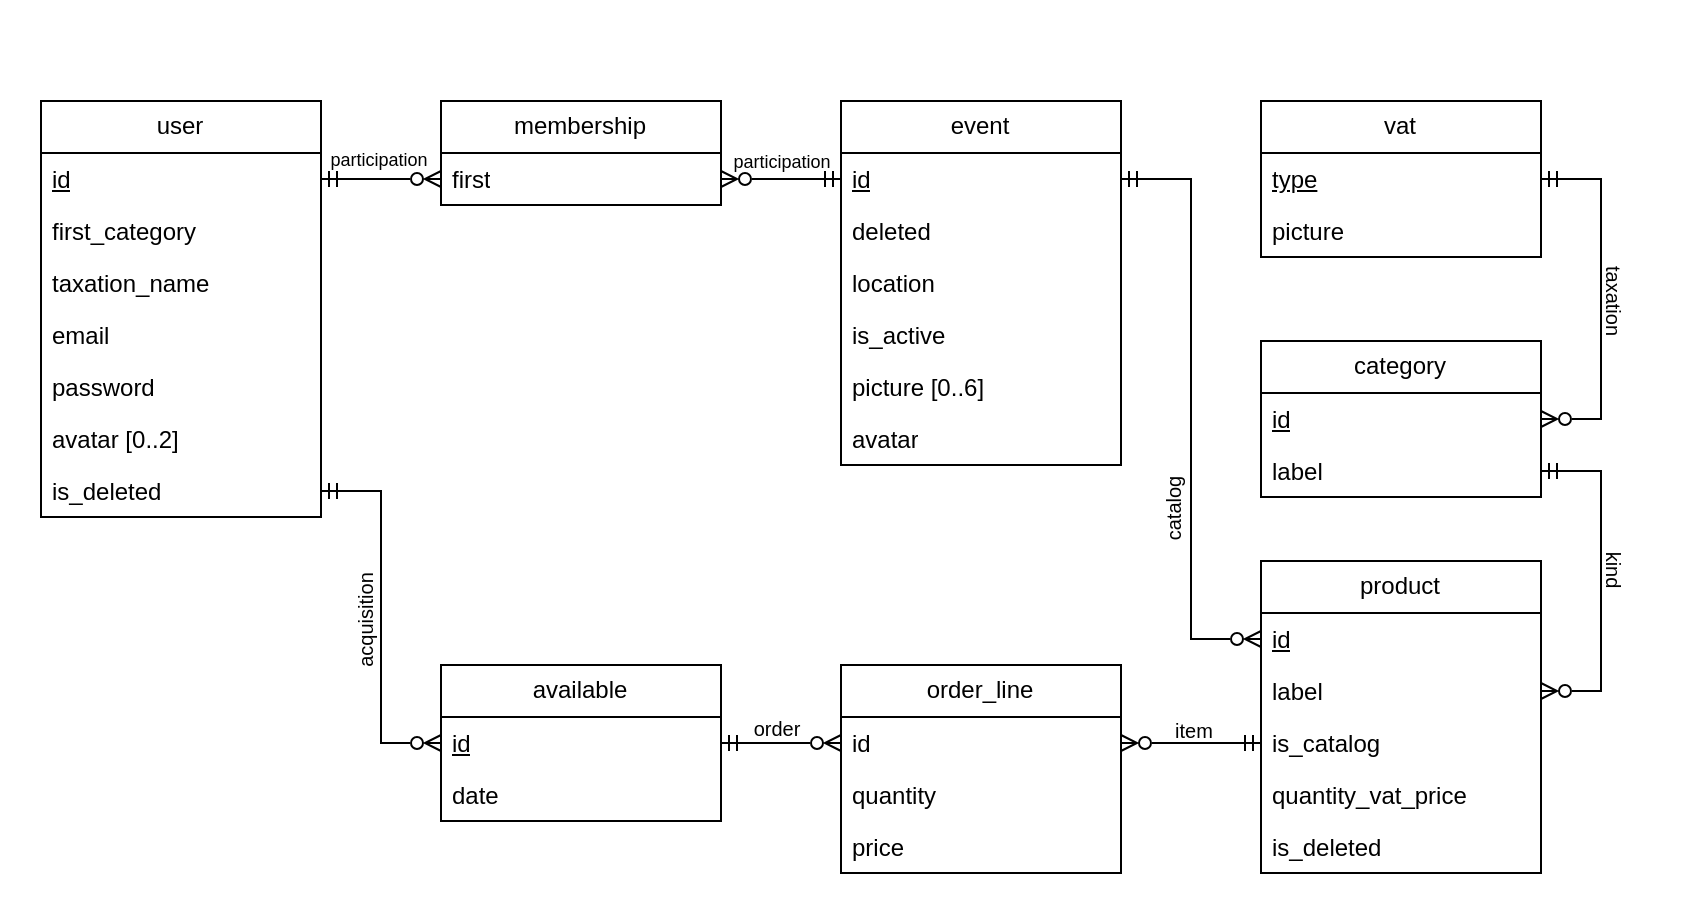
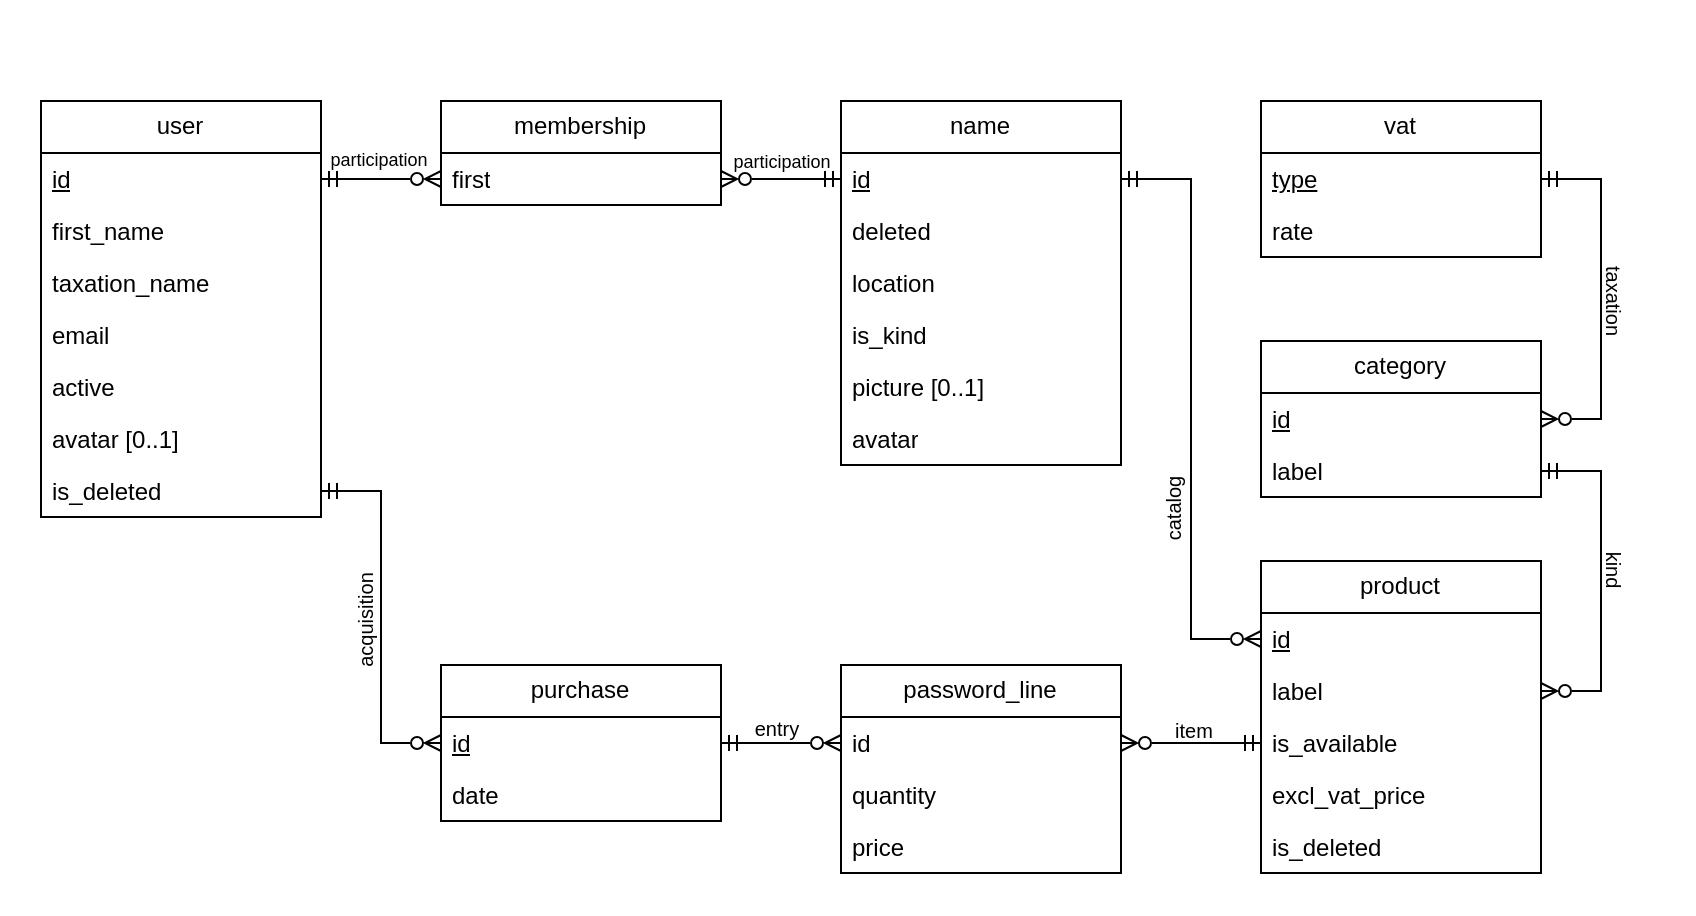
  <mxCell id="0" />
  <mxCell id="1" parent="0" />
  <mxCell id="2" value="user" style="swimlane;fontStyle=0;childLayout=stackLayout;horizontal=1;startSize=26;fillColor=none;horizontalStack=0;resizeParent=1;resizeParentMax=0;resizeLast=0;collapsible=1;marginBottom=0;whiteSpace=wrap;html=1;" parent="1" vertex="1"><mxGeometry x="20" y="50" width="140" height="208" as="geometry" /></mxCell>
  <mxCell id="3" value="id" style="text;strokeColor=none;fillColor=none;align=left;verticalAlign=top;spacingLeft=4;spacingRight=4;overflow=hidden;rotatable=0;points=[[0,0.5],[1,0.5]];portConstraint=eastwest;whiteSpace=wrap;html=1;fontStyle=4" parent="2" vertex="1"><mxGeometry y="26" width="140" height="26" as="geometry" /></mxCell>
- <mxCell id="4" value="first_category" style="text;strokeColor=none;fillColor=none;align=left;verticalAlign=top;spacingLeft=4;spacingRight=4;overflow=hidden;rotatable=0;points=[[0,0.5],[1,0.5]];portConstraint=eastwest;whiteSpace=wrap;html=1;" parent="2" vertex="1"><mxGeometry y="52" width="140" height="26" as="geometry" /></mxCell>
+ <mxCell id="4" value="first_name" style="text;strokeColor=none;fillColor=none;align=left;verticalAlign=top;spacingLeft=4;spacingRight=4;overflow=hidden;rotatable=0;points=[[0,0.5],[1,0.5]];portConstraint=eastwest;whiteSpace=wrap;html=1;" parent="2" vertex="1"><mxGeometry y="52" width="140" height="26" as="geometry" /></mxCell>
  <mxCell id="5" value="taxation_name" style="text;strokeColor=none;fillColor=none;align=left;verticalAlign=top;spacingLeft=4;spacingRight=4;overflow=hidden;rotatable=0;points=[[0,0.5],[1,0.5]];portConstraint=eastwest;whiteSpace=wrap;html=1;" parent="2" vertex="1"><mxGeometry y="78" width="140" height="26" as="geometry" /></mxCell>
  <mxCell id="6" value="email" style="text;strokeColor=none;fillColor=none;align=left;verticalAlign=top;spacingLeft=4;spacingRight=4;overflow=hidden;rotatable=0;points=[[0,0.5],[1,0.5]];portConstraint=eastwest;whiteSpace=wrap;html=1;" parent="2" vertex="1"><mxGeometry y="104" width="140" height="26" as="geometry" /></mxCell>
- <mxCell id="7" value="password" style="text;strokeColor=none;fillColor=none;align=left;verticalAlign=top;spacingLeft=4;spacingRight=4;overflow=hidden;rotatable=0;points=[[0,0.5],[1,0.5]];portConstraint=eastwest;whiteSpace=wrap;html=1;" parent="2" vertex="1"><mxGeometry y="130" width="140" height="26" as="geometry" /></mxCell>
- <mxCell id="8" value="avatar [0..2]" style="text;strokeColor=none;fillColor=none;align=left;verticalAlign=top;spacingLeft=4;spacingRight=4;overflow=hidden;rotatable=0;points=[[0,0.5],[1,0.5]];portConstraint=eastwest;whiteSpace=wrap;html=1;" parent="2" vertex="1"><mxGeometry y="156" width="140" height="26" as="geometry" /></mxCell>
+ <mxCell id="7" value="active" style="text;strokeColor=none;fillColor=none;align=left;verticalAlign=top;spacingLeft=4;spacingRight=4;overflow=hidden;rotatable=0;points=[[0,0.5],[1,0.5]];portConstraint=eastwest;whiteSpace=wrap;html=1;" parent="2" vertex="1"><mxGeometry y="130" width="140" height="26" as="geometry" /></mxCell>
+ <mxCell id="8" value="avatar [0..1]" style="text;strokeColor=none;fillColor=none;align=left;verticalAlign=top;spacingLeft=4;spacingRight=4;overflow=hidden;rotatable=0;points=[[0,0.5],[1,0.5]];portConstraint=eastwest;whiteSpace=wrap;html=1;" parent="2" vertex="1"><mxGeometry y="156" width="140" height="26" as="geometry" /></mxCell>
  <mxCell id="9" value="is_deleted" style="text;strokeColor=none;fillColor=none;align=left;verticalAlign=top;spacingLeft=4;spacingRight=4;overflow=hidden;rotatable=0;points=[[0,0.5],[1,0.5]];portConstraint=eastwest;whiteSpace=wrap;html=1;" parent="2" vertex="1"><mxGeometry y="182" width="140" height="26" as="geometry" /></mxCell>
- <mxCell id="10" value="event" style="swimlane;fontStyle=0;childLayout=stackLayout;horizontal=1;startSize=26;fillColor=none;horizontalStack=0;resizeParent=1;resizeParentMax=0;resizeLast=0;collapsible=1;marginBottom=0;whiteSpace=wrap;html=1;" parent="1" vertex="1"><mxGeometry x="420" y="50" width="140" height="182" as="geometry" /></mxCell>
+ <mxCell id="10" value="name" style="swimlane;fontStyle=0;childLayout=stackLayout;horizontal=1;startSize=26;fillColor=none;horizontalStack=0;resizeParent=1;resizeParentMax=0;resizeLast=0;collapsible=1;marginBottom=0;whiteSpace=wrap;html=1;" parent="1" vertex="1"><mxGeometry x="420" y="50" width="140" height="182" as="geometry" /></mxCell>
  <mxCell id="11" value="id" style="text;strokeColor=none;fillColor=none;align=left;verticalAlign=top;spacingLeft=4;spacingRight=4;overflow=hidden;rotatable=0;points=[[0,0.5],[1,0.5]];portConstraint=eastwest;whiteSpace=wrap;html=1;fontStyle=4" parent="10" vertex="1"><mxGeometry y="26" width="140" height="26" as="geometry" /></mxCell>
  <mxCell id="12" value="deleted" style="text;strokeColor=none;fillColor=none;align=left;verticalAlign=top;spacingLeft=4;spacingRight=4;overflow=hidden;rotatable=0;points=[[0,0.5],[1,0.5]];portConstraint=eastwest;whiteSpace=wrap;html=1;" parent="10" vertex="1"><mxGeometry y="52" width="140" height="26" as="geometry" /></mxCell>
  <mxCell id="13" value="location" style="text;strokeColor=none;fillColor=none;align=left;verticalAlign=top;spacingLeft=4;spacingRight=4;overflow=hidden;rotatable=0;points=[[0,0.5],[1,0.5]];portConstraint=eastwest;whiteSpace=wrap;html=1;" parent="10" vertex="1"><mxGeometry y="78" width="140" height="26" as="geometry" /></mxCell>
- <mxCell id="14" value="is_active" style="text;strokeColor=none;fillColor=none;align=left;verticalAlign=top;spacingLeft=4;spacingRight=4;overflow=hidden;rotatable=0;points=[[0,0.5],[1,0.5]];portConstraint=eastwest;whiteSpace=wrap;html=1;" parent="10" vertex="1"><mxGeometry y="104" width="140" height="26" as="geometry" /></mxCell>
- <mxCell id="15" value="picture [0..6]" style="text;strokeColor=none;fillColor=none;align=left;verticalAlign=top;spacingLeft=4;spacingRight=4;overflow=hidden;rotatable=0;points=[[0,0.5],[1,0.5]];portConstraint=eastwest;whiteSpace=wrap;html=1;" parent="10" vertex="1"><mxGeometry y="130" width="140" height="26" as="geometry" /></mxCell>
+ <mxCell id="14" value="is_kind" style="text;strokeColor=none;fillColor=none;align=left;verticalAlign=top;spacingLeft=4;spacingRight=4;overflow=hidden;rotatable=0;points=[[0,0.5],[1,0.5]];portConstraint=eastwest;whiteSpace=wrap;html=1;" parent="10" vertex="1"><mxGeometry y="104" width="140" height="26" as="geometry" /></mxCell>
+ <mxCell id="15" value="picture [0..1]" style="text;strokeColor=none;fillColor=none;align=left;verticalAlign=top;spacingLeft=4;spacingRight=4;overflow=hidden;rotatable=0;points=[[0,0.5],[1,0.5]];portConstraint=eastwest;whiteSpace=wrap;html=1;" parent="10" vertex="1"><mxGeometry y="130" width="140" height="26" as="geometry" /></mxCell>
  <mxCell id="16" value="avatar" style="text;strokeColor=none;fillColor=none;align=left;verticalAlign=top;spacingLeft=4;spacingRight=4;overflow=hidden;rotatable=0;points=[[0,0.5],[1,0.5]];portConstraint=eastwest;whiteSpace=wrap;html=1;" vertex="1" parent="10"><mxGeometry y="156" width="140" height="26" as="geometry" /></mxCell>
- <mxCell id="17" value="available" style="swimlane;fontStyle=0;childLayout=stackLayout;horizontal=1;startSize=26;fillColor=none;horizontalStack=0;resizeParent=1;resizeParentMax=0;resizeLast=0;collapsible=1;marginBottom=0;whiteSpace=wrap;html=1;" parent="1" vertex="1"><mxGeometry x="220" y="332" width="140" height="78" as="geometry" /></mxCell>
+ <mxCell id="17" value="purchase" style="swimlane;fontStyle=0;childLayout=stackLayout;horizontal=1;startSize=26;fillColor=none;horizontalStack=0;resizeParent=1;resizeParentMax=0;resizeLast=0;collapsible=1;marginBottom=0;whiteSpace=wrap;html=1;" parent="1" vertex="1"><mxGeometry x="220" y="332" width="140" height="78" as="geometry" /></mxCell>
  <mxCell id="18" value="id" style="text;strokeColor=none;fillColor=none;align=left;verticalAlign=top;spacingLeft=4;spacingRight=4;overflow=hidden;rotatable=0;points=[[0,0.5],[1,0.5]];portConstraint=eastwest;whiteSpace=wrap;html=1;fontStyle=4" parent="17" vertex="1"><mxGeometry y="26" width="140" height="26" as="geometry" /></mxCell>
  <mxCell id="19" value="date" style="text;strokeColor=none;fillColor=none;align=left;verticalAlign=top;spacingLeft=4;spacingRight=4;overflow=hidden;rotatable=0;points=[[0,0.5],[1,0.5]];portConstraint=eastwest;whiteSpace=wrap;html=1;" parent="17" vertex="1"><mxGeometry y="52" width="140" height="26" as="geometry" /></mxCell>
  <mxCell id="20" value="product" style="swimlane;fontStyle=0;childLayout=stackLayout;horizontal=1;startSize=26;fillColor=none;horizontalStack=0;resizeParent=1;resizeParentMax=0;resizeLast=0;collapsible=1;marginBottom=0;whiteSpace=wrap;html=1;" parent="1" vertex="1"><mxGeometry x="630" y="280" width="140" height="156" as="geometry" /></mxCell>
  <mxCell id="21" value="id" style="text;strokeColor=none;fillColor=none;align=left;verticalAlign=top;spacingLeft=4;spacingRight=4;overflow=hidden;rotatable=0;points=[[0,0.5],[1,0.5]];portConstraint=eastwest;whiteSpace=wrap;html=1;fontStyle=4" parent="20" vertex="1"><mxGeometry y="26" width="140" height="26" as="geometry" /></mxCell>
  <mxCell id="22" value="label" style="text;strokeColor=none;fillColor=none;align=left;verticalAlign=top;spacingLeft=4;spacingRight=4;overflow=hidden;rotatable=0;points=[[0,0.5],[1,0.5]];portConstraint=eastwest;whiteSpace=wrap;html=1;" parent="20" vertex="1"><mxGeometry y="52" width="140" height="26" as="geometry" /></mxCell>
- <mxCell id="23" value="is_catalog" style="text;strokeColor=none;fillColor=none;align=left;verticalAlign=top;spacingLeft=4;spacingRight=4;overflow=hidden;rotatable=0;points=[[0,0.5],[1,0.5]];portConstraint=eastwest;whiteSpace=wrap;html=1;" parent="20" vertex="1"><mxGeometry y="78" width="140" height="26" as="geometry" /></mxCell>
- <mxCell id="24" value="quantity_vat_price" style="text;strokeColor=none;fillColor=none;align=left;verticalAlign=top;spacingLeft=4;spacingRight=4;overflow=hidden;rotatable=0;points=[[0,0.5],[1,0.5]];portConstraint=eastwest;whiteSpace=wrap;html=1;" parent="20" vertex="1"><mxGeometry y="104" width="140" height="26" as="geometry" /></mxCell>
+ <mxCell id="23" value="is_available" style="text;strokeColor=none;fillColor=none;align=left;verticalAlign=top;spacingLeft=4;spacingRight=4;overflow=hidden;rotatable=0;points=[[0,0.5],[1,0.5]];portConstraint=eastwest;whiteSpace=wrap;html=1;" parent="20" vertex="1"><mxGeometry y="78" width="140" height="26" as="geometry" /></mxCell>
+ <mxCell id="24" value="excl_vat_price" style="text;strokeColor=none;fillColor=none;align=left;verticalAlign=top;spacingLeft=4;spacingRight=4;overflow=hidden;rotatable=0;points=[[0,0.5],[1,0.5]];portConstraint=eastwest;whiteSpace=wrap;html=1;" parent="20" vertex="1"><mxGeometry y="104" width="140" height="26" as="geometry" /></mxCell>
  <mxCell id="25" value="is_deleted" style="text;strokeColor=none;fillColor=none;align=left;verticalAlign=top;spacingLeft=4;spacingRight=4;overflow=hidden;rotatable=0;points=[[0,0.5],[1,0.5]];portConstraint=eastwest;whiteSpace=wrap;html=1;" parent="20" vertex="1"><mxGeometry y="130" width="140" height="26" as="geometry" /></mxCell>
  <mxCell id="26" value="category" style="swimlane;fontStyle=0;childLayout=stackLayout;horizontal=1;startSize=26;fillColor=none;horizontalStack=0;resizeParent=1;resizeParentMax=0;resizeLast=0;collapsible=1;marginBottom=0;whiteSpace=wrap;html=1;" parent="1" vertex="1"><mxGeometry x="630" y="170" width="140" height="78" as="geometry" /></mxCell>
  <mxCell id="27" value="id" style="text;strokeColor=none;fillColor=none;align=left;verticalAlign=top;spacingLeft=4;spacingRight=4;overflow=hidden;rotatable=0;points=[[0,0.5],[1,0.5]];portConstraint=eastwest;whiteSpace=wrap;html=1;fontStyle=4" parent="26" vertex="1"><mxGeometry y="26" width="140" height="26" as="geometry" /></mxCell>
  <mxCell id="28" value="label" style="text;strokeColor=none;fillColor=none;align=left;verticalAlign=top;spacingLeft=4;spacingRight=4;overflow=hidden;rotatable=0;points=[[0,0.5],[1,0.5]];portConstraint=eastwest;whiteSpace=wrap;html=1;" parent="26" vertex="1"><mxGeometry y="52" width="140" height="26" as="geometry" /></mxCell>
  <mxCell id="29" value="vat" style="swimlane;fontStyle=0;childLayout=stackLayout;horizontal=1;startSize=26;fillColor=none;horizontalStack=0;resizeParent=1;resizeParentMax=0;resizeLast=0;collapsible=1;marginBottom=0;whiteSpace=wrap;html=1;" parent="1" vertex="1"><mxGeometry x="630" y="50" width="140" height="78" as="geometry" /></mxCell>
  <mxCell id="30" value="type" style="text;strokeColor=none;fillColor=none;align=left;verticalAlign=top;spacingLeft=4;spacingRight=4;overflow=hidden;rotatable=0;points=[[0,0.5],[1,0.5]];portConstraint=eastwest;whiteSpace=wrap;html=1;fontStyle=4" parent="29" vertex="1"><mxGeometry y="26" width="140" height="26" as="geometry" /></mxCell>
- <mxCell id="31" value="picture" style="text;strokeColor=none;fillColor=none;align=left;verticalAlign=top;spacingLeft=4;spacingRight=4;overflow=hidden;rotatable=0;points=[[0,0.5],[1,0.5]];portConstraint=eastwest;whiteSpace=wrap;html=1;" parent="29" vertex="1"><mxGeometry y="52" width="140" height="26" as="geometry" /></mxCell>
+ <mxCell id="31" value="rate" style="text;strokeColor=none;fillColor=none;align=left;verticalAlign=top;spacingLeft=4;spacingRight=4;overflow=hidden;rotatable=0;points=[[0,0.5],[1,0.5]];portConstraint=eastwest;whiteSpace=wrap;html=1;" parent="29" vertex="1"><mxGeometry y="52" width="140" height="26" as="geometry" /></mxCell>
  <mxCell id="32" style="edgeStyle=orthogonalEdgeStyle;rounded=0;orthogonalLoop=1;jettySize=auto;html=1;exitX=1;exitY=0.5;exitDx=0;exitDy=0;entryX=0;entryY=0.5;entryDx=0;entryDy=0;startArrow=ERzeroToMany;startFill=0;endArrow=ERmandOne;endFill=0;" parent="1" source="48" target="11" edge="1"><mxGeometry relative="1" as="geometry" /></mxCell>
  <mxCell id="33" style="edgeStyle=orthogonalEdgeStyle;rounded=0;orthogonalLoop=1;jettySize=auto;html=1;exitX=1;exitY=0.5;exitDx=0;exitDy=0;entryX=0;entryY=0.5;entryDx=0;entryDy=0;startArrow=ERmandOne;startFill=0;endArrow=ERzeroToMany;endFill=0;" parent="1" source="3" target="48" edge="1"><mxGeometry relative="1" as="geometry" /></mxCell>
  <mxCell id="34" style="edgeStyle=orthogonalEdgeStyle;rounded=0;orthogonalLoop=1;jettySize=auto;html=1;exitX=0;exitY=0.5;exitDx=0;exitDy=0;entryX=1;entryY=0.5;entryDx=0;entryDy=0;endArrow=ERmandOne;endFill=0;startArrow=ERzeroToMany;startFill=0;" parent="1" source="21" target="11" edge="1"><mxGeometry relative="1" as="geometry" /></mxCell>
  <mxCell id="35" style="edgeStyle=orthogonalEdgeStyle;rounded=0;orthogonalLoop=1;jettySize=auto;html=1;exitX=1;exitY=0.5;exitDx=0;exitDy=0;entryX=1;entryY=0.5;entryDx=0;entryDy=0;endArrow=ERmandOne;endFill=0;startArrow=ERzeroToMany;startFill=0;" parent="1" source="22" target="28" edge="1"><mxGeometry relative="1" as="geometry"><Array as="points"><mxPoint x="800" y="345" /><mxPoint x="800" y="235" /></Array></mxGeometry></mxCell>
  <mxCell id="36" style="edgeStyle=orthogonalEdgeStyle;rounded=0;orthogonalLoop=1;jettySize=auto;html=1;exitX=1;exitY=0.5;exitDx=0;exitDy=0;entryX=1;entryY=0.5;entryDx=0;entryDy=0;startArrow=ERzeroToMany;startFill=0;endArrow=ERmandOne;endFill=0;" parent="1" source="27" target="30" edge="1"><mxGeometry relative="1" as="geometry"><Array as="points"><mxPoint x="800" y="209" /><mxPoint x="800" y="89" /></Array></mxGeometry></mxCell>
  <mxCell id="37" style="edgeStyle=orthogonalEdgeStyle;rounded=0;orthogonalLoop=1;jettySize=auto;html=1;exitX=0;exitY=0.5;exitDx=0;exitDy=0;entryX=1;entryY=0.5;entryDx=0;entryDy=0;startArrow=ERmandOne;startFill=0;endArrow=ERzeroToMany;endFill=0;" parent="1" source="23" target="43" edge="1"><mxGeometry relative="1" as="geometry" /></mxCell>
  <mxCell id="38" style="edgeStyle=orthogonalEdgeStyle;rounded=0;orthogonalLoop=1;jettySize=auto;html=1;exitX=1;exitY=0.5;exitDx=0;exitDy=0;entryX=0;entryY=0.5;entryDx=0;entryDy=0;startArrow=ERmandOne;startFill=0;endArrow=ERzeroToMany;endFill=0;" parent="1" source="18" target="43" edge="1"><mxGeometry relative="1" as="geometry" /></mxCell>
  <mxCell id="39" style="edgeStyle=orthogonalEdgeStyle;rounded=0;orthogonalLoop=1;jettySize=auto;html=1;exitX=0;exitY=0.5;exitDx=0;exitDy=0;entryX=1;entryY=0.5;entryDx=0;entryDy=0;endArrow=ERmandOne;endFill=0;startArrow=ERzeroToMany;startFill=0;" parent="1" source="18" target="9" edge="1"><mxGeometry relative="1" as="geometry" /></mxCell>
  <mxCell id="40" value="item" style="text;html=1;align=center;verticalAlign=middle;whiteSpace=wrap;rounded=0;fontSize=10;" parent="1" vertex="1"><mxGeometry x="587" y="360" width="20" height="10" as="geometry" /></mxCell>
  <mxCell id="41" value="" style="group" parent="1" vertex="1" connectable="0"><mxGeometry x="420" y="300" width="140" height="136" as="geometry" /></mxCell>
- <mxCell id="42" value="order_line" style="swimlane;fontStyle=0;childLayout=stackLayout;horizontal=1;startSize=26;fillColor=none;horizontalStack=0;resizeParent=1;resizeParentMax=0;resizeLast=0;collapsible=1;marginBottom=0;whiteSpace=wrap;html=1;" parent="41" vertex="1"><mxGeometry y="32" width="140" height="104" as="geometry" /></mxCell>
+ <mxCell id="42" value="password_line" style="swimlane;fontStyle=0;childLayout=stackLayout;horizontal=1;startSize=26;fillColor=none;horizontalStack=0;resizeParent=1;resizeParentMax=0;resizeLast=0;collapsible=1;marginBottom=0;whiteSpace=wrap;html=1;" parent="41" vertex="1"><mxGeometry y="32" width="140" height="104" as="geometry" /></mxCell>
  <mxCell id="43" value="id" style="text;strokeColor=none;fillColor=none;align=left;verticalAlign=top;spacingLeft=4;spacingRight=4;overflow=hidden;rotatable=0;points=[[0,0.5],[1,0.5]];portConstraint=eastwest;whiteSpace=wrap;html=1;fontStyle=0" parent="42" vertex="1"><mxGeometry y="26" width="140" height="26" as="geometry" /></mxCell>
  <mxCell id="44" value="quantity" style="text;strokeColor=none;fillColor=none;align=left;verticalAlign=top;spacingLeft=4;spacingRight=4;overflow=hidden;rotatable=0;points=[[0,0.5],[1,0.5]];portConstraint=eastwest;whiteSpace=wrap;html=1;" parent="42" vertex="1"><mxGeometry y="52" width="140" height="26" as="geometry" /></mxCell>
  <mxCell id="45" value="price" style="text;strokeColor=none;fillColor=none;align=left;verticalAlign=top;spacingLeft=4;spacingRight=4;overflow=hidden;rotatable=0;points=[[0,0.5],[1,0.5]];portConstraint=eastwest;whiteSpace=wrap;html=1;" parent="42" vertex="1"><mxGeometry y="78" width="140" height="26" as="geometry" /></mxCell>
  <mxCell id="46" value="" style="group" parent="1" vertex="1" connectable="0"><mxGeometry x="220" y="20" width="140" height="82" as="geometry" /></mxCell>
  <mxCell id="47" value="membership" style="swimlane;fontStyle=0;childLayout=stackLayout;horizontal=1;startSize=26;fillColor=none;horizontalStack=0;resizeParent=1;resizeParentMax=0;resizeLast=0;collapsible=1;marginBottom=0;whiteSpace=wrap;html=1;" parent="46" vertex="1"><mxGeometry y="30" width="140" height="52" as="geometry" /></mxCell>
  <mxCell id="48" value="first" style="text;strokeColor=none;fillColor=none;align=left;verticalAlign=top;spacingLeft=4;spacingRight=4;overflow=hidden;rotatable=0;points=[[0,0.5],[1,0.5]];portConstraint=eastwest;whiteSpace=wrap;html=1;fontStyle=0" parent="47" vertex="1"><mxGeometry y="26" width="140" height="26" as="geometry" /></mxCell>
  <mxCell id="49" value="acquisition" style="text;html=1;align=center;verticalAlign=middle;whiteSpace=wrap;rounded=0;rotation=-90;fontSize=10;" parent="1" vertex="1"><mxGeometry x="159" y="305" width="46.5" height="10" as="geometry" /></mxCell>
- <mxCell id="50" value="order" style="text;html=1;align=center;verticalAlign=middle;whiteSpace=wrap;rounded=0;fontSize=10;" parent="1" vertex="1"><mxGeometry x="376" y="359" width="25" height="10" as="geometry" /></mxCell>
+ <mxCell id="50" value="entry" style="text;html=1;align=center;verticalAlign=middle;whiteSpace=wrap;rounded=0;fontSize=10;" parent="1" vertex="1"><mxGeometry x="376" y="359" width="25" height="10" as="geometry" /></mxCell>
  <mxCell id="51" value="taxation" style="text;html=1;align=center;verticalAlign=middle;whiteSpace=wrap;rounded=0;fontSize=10;rotation=90;" parent="1" vertex="1"><mxGeometry x="788.5" y="145" width="37" height="10" as="geometry" /></mxCell>
  <mxCell id="52" value="kind" style="text;html=1;align=center;verticalAlign=middle;whiteSpace=wrap;rounded=0;fontSize=10;rotation=90;" parent="1" vertex="1"><mxGeometry x="797" y="280" width="20" height="10" as="geometry" /></mxCell>
  <mxCell id="53" value="catalog" style="text;html=1;align=center;verticalAlign=middle;whiteSpace=wrap;rounded=0;fontSize=10;rotation=-90;" parent="1" vertex="1"><mxGeometry x="568" y="249" width="37" height="10" as="geometry" /></mxCell>
  <mxCell id="54" value="participation" style="text;html=1;align=center;verticalAlign=middle;whiteSpace=wrap;rounded=0;fontSize=9;" parent="1" vertex="1"><mxGeometry x="164" y="75" width="50.5" height="10" as="geometry" /></mxCell>
  <mxCell id="55" value="participation" style="text;html=1;align=center;verticalAlign=middle;whiteSpace=wrap;rounded=0;fontSize=9;" parent="1" vertex="1"><mxGeometry x="366" y="76" width="49.5" height="10" as="geometry" /></mxCell>
